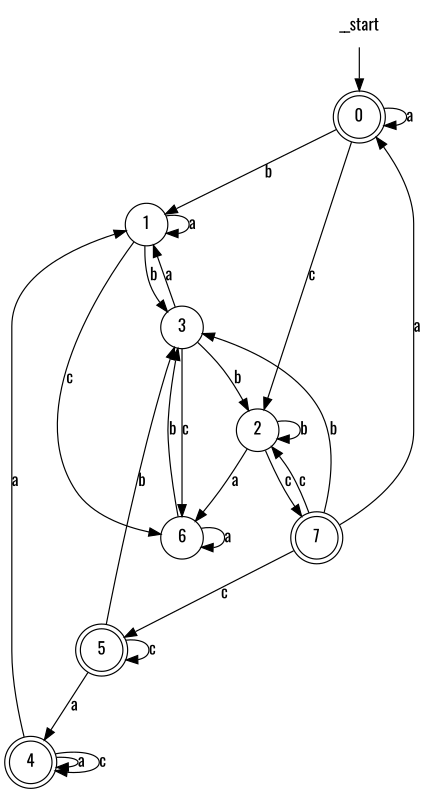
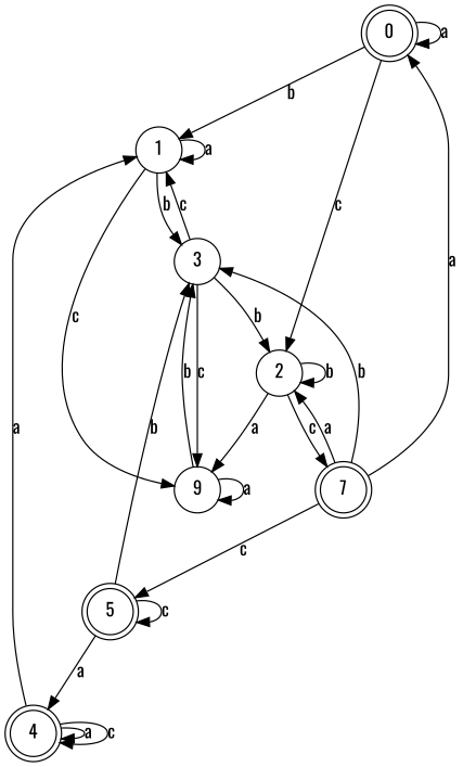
  digraph {
    fontname=Oswald
    node [fontname=Oswald shape=doublecircle]
    edge [fontname=Oswald]
-   __start [shape=none]
    n2 [label=0]
    n3 [label=1 shape=circle]
    n4 [label=2 shape=circle]
    n5 [label=3 shape=circle]
-   n6 [label=6 shape=circle]
+   n6 [label=9 shape=circle]
    n7 [label=7]
    n8 [label=5]
    n9 [label=4]
-   __start -> n2
    n2 -> n2 [label=a]
    n2 -> n3 [label=b]
    n2 -> n4 [label=c]
    n3 -> n3 [label=a]
    n3 -> n5 [label=b]
    n3 -> n6 [label=c]
    n4 -> n4 [label=b]
    n4 -> n6 [label=a]
    n4 -> n7 [label=c]
-   n5 -> n3 [label=a]
+   n5 -> n3 [label=c]
    n5 -> n4 [label=b]
    n5 -> n6 [label=c]
    n6 -> n5 [label=b]
    n6 -> n6 [label=a]
    n7 -> n2 [label=a]
-   n7 -> n4 [label=c]
+   n7 -> n4 [label=a]
    n7 -> n5 [label=b]
    n7 -> n8 [label=c]
    n8 -> n5 [label=b]
    n8 -> n8 [label=c]
    n8 -> n9 [label=a]
    n9 -> n3 [label=a]
    n9 -> n9 [label=a]
    n9 -> n9 [label=c]
  }
